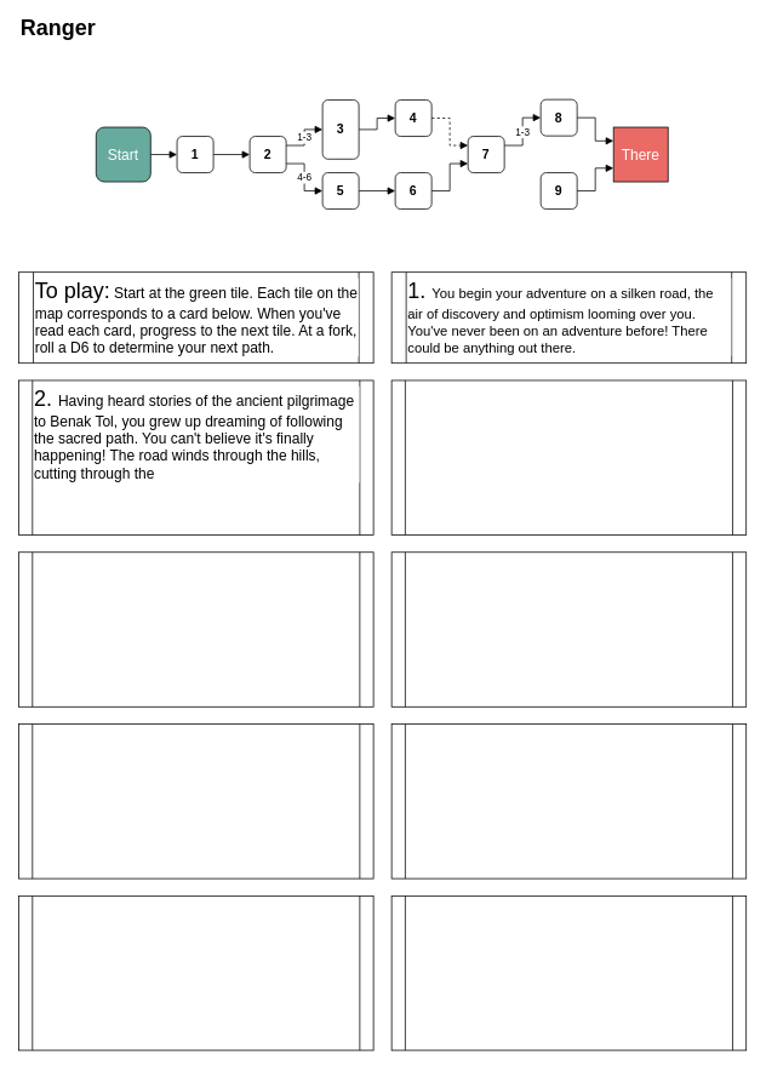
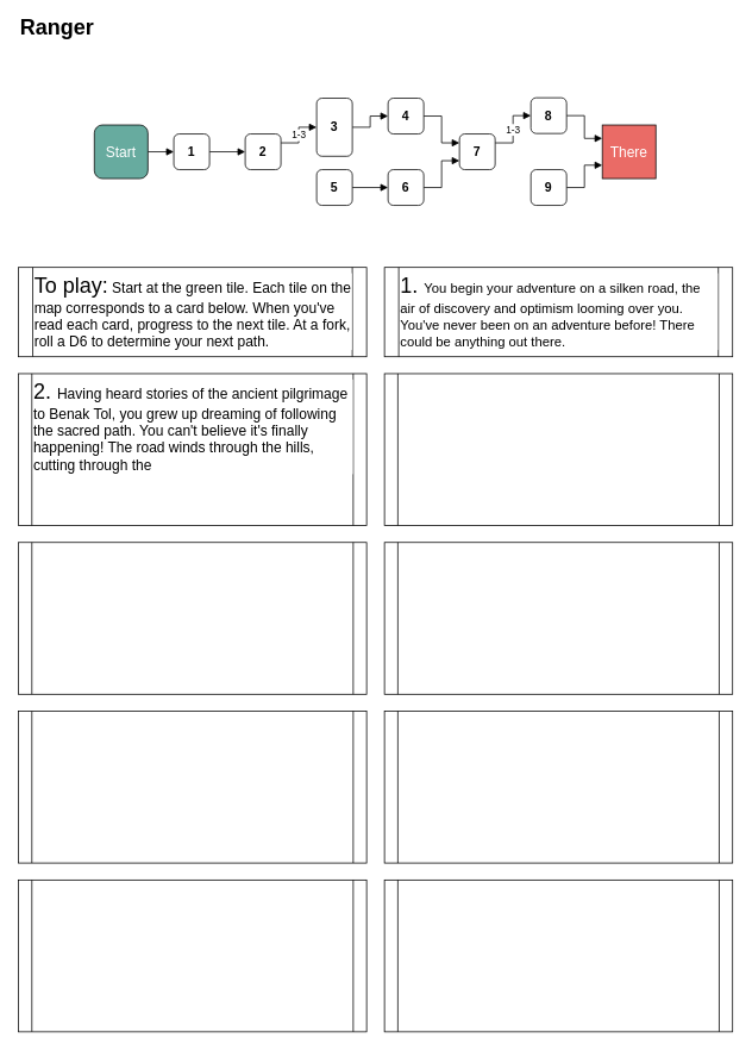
  <mxCell id="0" />
  <mxCell id="1" parent="0" />
  <mxCell id="2" value="&lt;font style=&quot;font-size: 24px&quot;&gt;&lt;b&gt;Ranger&lt;/b&gt;&lt;/font&gt;" style="text;html=1;strokeColor=none;fillColor=none;align=left;verticalAlign=middle;whiteSpace=wrap;rounded=0;labelBackgroundColor=#ffffff;fontSize=16;" parent="1" vertex="1"><mxGeometry x="20" y="20" width="286" height="20" as="geometry" /></mxCell>
  <mxCell id="3" value="&lt;font style=&quot;font-size: 24px&quot;&gt;2. &lt;/font&gt;Having heard stories of the ancient pilgrimage to Benak Tol, you grew up dreaming of following the sacred path. You can't believe it's finally happening! The road winds through the hills, cutting through the&amp;nbsp;" style="shape=process;whiteSpace=wrap;html=1;backgroundOutline=1;labelBackgroundColor=#ffffff;fontSize=16;align=left;size=0.039;verticalAlign=top;" parent="1" vertex="1"><mxGeometry x="20" y="418" width="390" height="170" as="geometry" /></mxCell>
  <mxCell id="4" value="" style="shape=process;whiteSpace=wrap;html=1;backgroundOutline=1;labelBackgroundColor=#ffffff;fontSize=16;align=left;size=0.039;" parent="1" vertex="1"><mxGeometry x="430" y="418" width="390" height="170" as="geometry" /></mxCell>
  <mxCell id="5" value="&lt;font style=&quot;font-size: 24px&quot;&gt;To play:&lt;/font&gt; Start at the green tile. Each tile on the map corresponds to a card below. When you've read each card, progress to the next tile. At a fork, roll a D6 to determine your next path.&amp;nbsp;" style="shape=process;whiteSpace=wrap;html=1;backgroundOutline=1;labelBackgroundColor=#ffffff;fontSize=16;align=left;size=0.041;verticalAlign=top;" parent="1" vertex="1"><mxGeometry x="20" y="299" width="390" height="100" as="geometry" /></mxCell>
  <mxCell id="6" style="edgeStyle=orthogonalEdgeStyle;rounded=0;orthogonalLoop=1;jettySize=auto;html=1;entryX=0;entryY=0.5;entryDx=0;entryDy=0;fontSize=14;fontColor=#FFFFFF;endArrow=block;endFill=1;exitX=1;exitY=0.5;exitDx=0;exitDy=0;" parent="1" source="7" target="10" edge="1"><mxGeometry relative="1" as="geometry"><mxPoint x="174" y="169.5" as="sourcePoint" /></mxGeometry></mxCell>
  <mxCell id="7" value="Start" style="whiteSpace=wrap;html=1;labelBackgroundColor=none;fontSize=16;fillColor=#67AB9F;fontColor=#FFFFFF;rounded=1;" parent="1" vertex="1"><mxGeometry x="105" y="139.5" width="60" height="60" as="geometry" /></mxCell>
  <mxCell id="8" value="There" style="rounded=0;whiteSpace=wrap;html=1;labelBackgroundColor=none;fontSize=16;fontColor=#FFFFFF;fillColor=#EA6B66;" parent="1" vertex="1"><mxGeometry x="674" y="139.5" width="60" height="60" as="geometry" /></mxCell>
  <mxCell id="9" style="edgeStyle=orthogonalEdgeStyle;rounded=0;orthogonalLoop=1;jettySize=auto;html=1;entryX=0;entryY=0.5;entryDx=0;entryDy=0;endArrow=block;endFill=1;" edge="1" parent="1" source="10" target="15"><mxGeometry relative="1" as="geometry" /></mxCell>
  <mxCell id="10" value="1" style="rounded=1;whiteSpace=wrap;html=1;labelBackgroundColor=none;fontSize=14;align=center;fontStyle=1" parent="1" vertex="1"><mxGeometry x="194" y="149.5" width="40" height="40" as="geometry" /></mxCell>
  <mxCell id="11" value="1-6" style="edgeStyle=orthogonalEdgeStyle;rounded=0;orthogonalLoop=1;jettySize=auto;html=1;endArrow=block;endFill=1;fontSize=10;fontStyle=1;horizontal=1;verticalAlign=middle;labelPosition=center;verticalLabelPosition=middle;align=center;fontFamily=Helvetica;" parent="1" edge="1"><mxGeometry relative="1" as="geometry"><mxPoint x="155" y="1044" as="sourcePoint" /></mxGeometry></mxCell>
  <mxCell id="12" value="4-6" style="edgeStyle=orthogonalEdgeStyle;rounded=0;orthogonalLoop=1;jettySize=auto;html=1;fontSize=10;endArrow=block;endFill=1;fontStyle=1;horizontal=1;verticalAlign=middle;labelPosition=center;verticalLabelPosition=middle;align=center;fontFamily=Helvetica;" parent="1" edge="1"><mxGeometry relative="1" as="geometry"><mxPoint x="195" y="883.5" as="targetPoint" /></mxGeometry></mxCell>
  <mxCell id="13" value="1-3" style="edgeStyle=orthogonalEdgeStyle;rounded=0;orthogonalLoop=1;jettySize=auto;html=1;entryX=0;entryY=0.5;entryDx=0;entryDy=0;exitX=1;exitY=0.25;exitDx=0;exitDy=0;endArrow=block;endFill=1;" edge="1" parent="1" source="15" target="21"><mxGeometry relative="1" as="geometry" /></mxCell>
- <mxCell id="14" value="4-6" style="edgeStyle=orthogonalEdgeStyle;rounded=0;orthogonalLoop=1;jettySize=auto;html=1;entryX=0;entryY=0.5;entryDx=0;entryDy=0;exitX=1;exitY=0.75;exitDx=0;exitDy=0;endArrow=block;endFill=1;" edge="1" parent="1" source="15" target="19"><mxGeometry relative="1" as="geometry" /></mxCell>
  <mxCell id="15" value="2" style="rounded=1;whiteSpace=wrap;html=1;labelBackgroundColor=none;fontSize=14;align=center;fontStyle=1" parent="1" vertex="1"><mxGeometry x="274" y="149.5" width="40" height="40" as="geometry" /></mxCell>
  <mxCell id="16" value="4-6" style="edgeStyle=orthogonalEdgeStyle;rounded=0;orthogonalLoop=1;jettySize=auto;html=1;entryX=0;entryY=0.25;entryDx=0;entryDy=0;endArrow=block;endFill=1;fontSize=10;exitX=1;exitY=0.75;exitDx=0;exitDy=0;fontStyle=1;horizontal=1;verticalAlign=middle;labelPosition=center;verticalLabelPosition=middle;align=center;fontFamily=Helvetica;" parent="1" edge="1"><mxGeometry relative="1" as="geometry"><mxPoint x="275" y="1074" as="targetPoint" /></mxGeometry></mxCell>
  <mxCell id="17" value="2-3" style="edgeStyle=orthogonalEdgeStyle;rounded=0;orthogonalLoop=1;jettySize=auto;html=1;entryX=0;entryY=0.5;entryDx=0;entryDy=0;fontSize=10;exitX=1;exitY=0.25;exitDx=0;exitDy=0;endArrow=block;endFill=1;fontStyle=1;horizontal=1;verticalAlign=middle;labelPosition=center;verticalLabelPosition=middle;align=center;fontFamily=Helvetica;" parent="1" edge="1"><mxGeometry relative="1" as="geometry"><mxPoint x="275" y="843.5" as="targetPoint" /></mxGeometry></mxCell>
  <mxCell id="18" style="edgeStyle=orthogonalEdgeStyle;rounded=0;orthogonalLoop=1;jettySize=auto;html=1;entryX=0;entryY=0.5;entryDx=0;entryDy=0;endArrow=block;endFill=1;" edge="1" parent="1" source="19" target="27"><mxGeometry relative="1" as="geometry" /></mxCell>
  <mxCell id="19" value="5" style="rounded=1;whiteSpace=wrap;html=1;labelBackgroundColor=none;fontSize=14;align=center;fontStyle=1" parent="1" vertex="1"><mxGeometry x="354" y="189.5" width="40" height="40" as="geometry" /></mxCell>
  <mxCell id="20" style="edgeStyle=orthogonalEdgeStyle;rounded=0;orthogonalLoop=1;jettySize=auto;html=1;entryX=0;entryY=0.5;entryDx=0;entryDy=0;endArrow=block;endFill=1;" edge="1" parent="1" source="21" target="25"><mxGeometry relative="1" as="geometry" /></mxCell>
  <mxCell id="21" value="3" style="rounded=1;whiteSpace=wrap;html=1;labelBackgroundColor=none;fontSize=14;align=center;fontStyle=1" parent="1" vertex="1"><mxGeometry x="354" y="109.5" width="40" height="65" as="geometry" /></mxCell>
  <mxCell id="22" value="3-6" style="edgeStyle=orthogonalEdgeStyle;rounded=0;orthogonalLoop=1;jettySize=auto;html=1;entryX=0;entryY=0.5;entryDx=0;entryDy=0;endArrow=block;endFill=1;fontFamily=Helvetica;fontSize=10;fontColor=#000000;fontStyle=1" parent="1" edge="1"><mxGeometry relative="1" as="geometry"><mxPoint x="315" y="1084" as="sourcePoint" /></mxGeometry></mxCell>
  <mxCell id="23" value="1-3" style="edgeStyle=orthogonalEdgeStyle;rounded=0;orthogonalLoop=1;jettySize=auto;html=1;entryX=0;entryY=0.25;entryDx=0;entryDy=0;endArrow=block;endFill=1;fontFamily=Helvetica;fontSize=10;fontColor=#000000;exitX=1;exitY=0.25;exitDx=0;exitDy=0;fontStyle=1" parent="1" edge="1"><mxGeometry relative="1" as="geometry"><mxPoint x="355" y="833.5" as="targetPoint" /></mxGeometry></mxCell>
- <mxCell id="24" style="edgeStyle=orthogonalEdgeStyle;rounded=0;orthogonalLoop=1;jettySize=auto;html=1;entryX=0;entryY=0.25;entryDx=0;entryDy=0;endArrow=block;endFill=1;dashed=1;" edge="1" parent="1" source="25" target="32"><mxGeometry relative="1" as="geometry" /></mxCell>
+ <mxCell id="24" style="edgeStyle=orthogonalEdgeStyle;rounded=0;orthogonalLoop=1;jettySize=auto;html=1;entryX=0;entryY=0.25;entryDx=0;entryDy=0;endArrow=block;endFill=1;" edge="1" parent="1" source="25" target="32"><mxGeometry relative="1" as="geometry" /></mxCell>
  <mxCell id="25" value="4" style="rounded=1;whiteSpace=wrap;html=1;labelBackgroundColor=none;fontSize=14;align=center;fontStyle=1" parent="1" vertex="1"><mxGeometry x="434" y="109.5" width="40" height="40" as="geometry" /></mxCell>
  <mxCell id="26" style="edgeStyle=orthogonalEdgeStyle;rounded=0;orthogonalLoop=1;jettySize=auto;html=1;entryX=0;entryY=0.75;entryDx=0;entryDy=0;endArrow=block;endFill=1;" edge="1" parent="1" source="27" target="32"><mxGeometry relative="1" as="geometry" /></mxCell>
  <mxCell id="27" value="6" style="rounded=1;whiteSpace=wrap;html=1;labelBackgroundColor=none;fontSize=14;align=center;fontStyle=1" parent="1" vertex="1"><mxGeometry x="434" y="189.5" width="40" height="40" as="geometry" /></mxCell>
  <mxCell id="28" value="1-4" style="edgeStyle=orthogonalEdgeStyle;rounded=0;orthogonalLoop=1;jettySize=auto;html=1;entryX=0.25;entryY=1;entryDx=0;entryDy=0;endArrow=block;endFill=1;fontFamily=Helvetica;fontSize=10;fontColor=#000000;fontStyle=1" parent="1" edge="1"><mxGeometry relative="1" as="geometry"><Array as="points"><mxPoint x="445" y="1075" /></Array><mxPoint x="445" y="1064" as="targetPoint" /></mxGeometry></mxCell>
  <mxCell id="29" value="6" style="edgeStyle=orthogonalEdgeStyle;rounded=0;orthogonalLoop=1;jettySize=auto;html=1;entryX=0.25;entryY=1;entryDx=0;entryDy=0;endArrow=block;endFill=1;fontFamily=Helvetica;fontSize=10;fontColor=#000000;exitX=1;exitY=0.75;exitDx=0;exitDy=0;fontStyle=1" parent="1" edge="1"><mxGeometry relative="1" as="geometry"><mxPoint x="605" y="1064" as="targetPoint" /></mxGeometry></mxCell>
  <mxCell id="30" value="1-6" style="edgeStyle=orthogonalEdgeStyle;rounded=0;orthogonalLoop=1;jettySize=auto;html=1;entryX=0.5;entryY=0;entryDx=0;entryDy=0;endArrow=block;endFill=1;fontFamily=Helvetica;fontSize=10;fontColor=#000000;fontStyle=1" parent="1" edge="1"><mxGeometry relative="1" as="geometry"><mxPoint x="455" y="863.5" as="targetPoint" /></mxGeometry></mxCell>
  <mxCell id="31" value="1-3" style="edgeStyle=orthogonalEdgeStyle;rounded=0;orthogonalLoop=1;jettySize=auto;html=1;entryX=0;entryY=0.5;entryDx=0;entryDy=0;endArrow=block;endFill=1;exitX=1;exitY=0.25;exitDx=0;exitDy=0;" edge="1" parent="1" source="32" target="35"><mxGeometry relative="1" as="geometry" /></mxCell>
  <mxCell id="32" value="7" style="rounded=1;whiteSpace=wrap;html=1;labelBackgroundColor=none;fontSize=14;align=center;fontStyle=1" parent="1" vertex="1"><mxGeometry x="514" y="149.5" width="40" height="40" as="geometry" /></mxCell>
  <mxCell id="33" value="1-2" style="edgeStyle=orthogonalEdgeStyle;rounded=0;orthogonalLoop=1;jettySize=auto;html=1;entryX=0;entryY=0.5;entryDx=0;entryDy=0;endArrow=block;endFill=1;fontFamily=Helvetica;fontSize=10;fontColor=#000000;fontStyle=1" parent="1" edge="1"><mxGeometry relative="1" as="geometry"><mxPoint x="595" y="883" as="targetPoint" /></mxGeometry></mxCell>
  <mxCell id="34" style="edgeStyle=orthogonalEdgeStyle;rounded=0;orthogonalLoop=1;jettySize=auto;html=1;entryX=0;entryY=0.25;entryDx=0;entryDy=0;endArrow=block;endFill=1;" edge="1" parent="1" source="35" target="8"><mxGeometry relative="1" as="geometry"><mxPoint x="674" y="159.5" as="targetPoint" /></mxGeometry></mxCell>
  <mxCell id="35" value="8" style="rounded=1;whiteSpace=wrap;html=1;labelBackgroundColor=none;fontSize=14;align=center;fontStyle=1" parent="1" vertex="1"><mxGeometry x="594" y="109" width="40" height="40" as="geometry" /></mxCell>
  <mxCell id="36" style="edgeStyle=orthogonalEdgeStyle;rounded=0;orthogonalLoop=1;jettySize=auto;html=1;endArrow=block;endFill=1;entryX=0;entryY=0.75;entryDx=0;entryDy=0;" edge="1" parent="1" source="37" target="8"><mxGeometry relative="1" as="geometry"><mxPoint x="674" y="179.5" as="targetPoint" /></mxGeometry></mxCell>
  <mxCell id="37" value="9" style="rounded=1;whiteSpace=wrap;html=1;labelBackgroundColor=none;fontSize=14;align=center;fontStyle=1" parent="1" vertex="1"><mxGeometry x="594" y="189.5" width="40" height="40" as="geometry" /></mxCell>
  <mxCell id="38" value="1-3" style="edgeStyle=orthogonalEdgeStyle;rounded=0;orthogonalLoop=1;jettySize=auto;html=1;entryX=0;entryY=0.75;entryDx=0;entryDy=0;endArrow=block;endFill=1;fontFamily=Helvetica;fontSize=10;fontColor=#000000;fontStyle=1" parent="1" edge="1"><mxGeometry relative="1" as="geometry"><Array as="points"><mxPoint x="655" y="1054" /></Array><mxPoint x="675" y="1054" as="targetPoint" /></mxGeometry></mxCell>
  <mxCell id="39" value="1-3" style="edgeStyle=orthogonalEdgeStyle;rounded=0;orthogonalLoop=1;jettySize=auto;html=1;entryX=0;entryY=0.5;entryDx=0;entryDy=0;endArrow=block;endFill=1;fontFamily=Helvetica;fontSize=10;fontColor=#000000;fontStyle=1" parent="1" edge="1"><mxGeometry relative="1" as="geometry"><mxPoint x="635" y="883" as="sourcePoint" /></mxGeometry></mxCell>
  <mxCell id="40" value="1-4" style="edgeStyle=orthogonalEdgeStyle;rounded=0;orthogonalLoop=1;jettySize=auto;html=1;entryX=1;entryY=0.5;entryDx=0;entryDy=0;endArrow=block;endFill=1;fontFamily=Helvetica;fontSize=10;fontColor=#000000;fontStyle=1" parent="1" edge="1"><mxGeometry relative="1" as="geometry"><mxPoint x="675" y="1044" as="sourcePoint" /></mxGeometry></mxCell>
  <mxCell id="41" value="" style="shape=process;whiteSpace=wrap;html=1;backgroundOutline=1;labelBackgroundColor=#ffffff;fontSize=16;align=left;size=0.039;" vertex="1" parent="1"><mxGeometry x="20" y="607" width="390" height="170" as="geometry" /></mxCell>
  <mxCell id="42" value="" style="shape=process;whiteSpace=wrap;html=1;backgroundOutline=1;labelBackgroundColor=#ffffff;fontSize=16;align=left;size=0.039;" vertex="1" parent="1"><mxGeometry x="20" y="796" width="390" height="170" as="geometry" /></mxCell>
  <mxCell id="43" value="" style="shape=process;whiteSpace=wrap;html=1;backgroundOutline=1;labelBackgroundColor=#ffffff;fontSize=16;align=left;size=0.039;" vertex="1" parent="1"><mxGeometry x="20" y="985" width="390" height="170" as="geometry" /></mxCell>
  <mxCell id="44" value="" style="shape=process;whiteSpace=wrap;html=1;backgroundOutline=1;labelBackgroundColor=#ffffff;fontSize=16;align=left;size=0.039;" vertex="1" parent="1"><mxGeometry x="430" y="607" width="390" height="170" as="geometry" /></mxCell>
  <mxCell id="45" value="" style="shape=process;whiteSpace=wrap;html=1;backgroundOutline=1;labelBackgroundColor=#ffffff;fontSize=16;align=left;size=0.039;" vertex="1" parent="1"><mxGeometry x="430" y="796" width="390" height="170" as="geometry" /></mxCell>
  <mxCell id="46" value="" style="shape=process;whiteSpace=wrap;html=1;backgroundOutline=1;labelBackgroundColor=#ffffff;fontSize=16;align=left;size=0.039;" vertex="1" parent="1"><mxGeometry x="430" y="985" width="390" height="170" as="geometry" /></mxCell>
  <mxCell id="47" value="&lt;div&gt;&lt;font style=&quot;font-size: 24px&quot;&gt;1. &lt;/font&gt;&lt;span style=&quot;font-size: 15px&quot;&gt;You begin your adventure on a silken road, the air of discovery and optimism looming over you. You've never been on an adventure before! There could be anything out there.&lt;/span&gt;&lt;/div&gt;" style="shape=process;whiteSpace=wrap;html=1;backgroundOutline=1;labelBackgroundColor=#ffffff;fontSize=16;align=left;size=0.041;verticalAlign=top;" vertex="1" parent="1"><mxGeometry x="430" y="299" width="390" height="100" as="geometry" /></mxCell>
